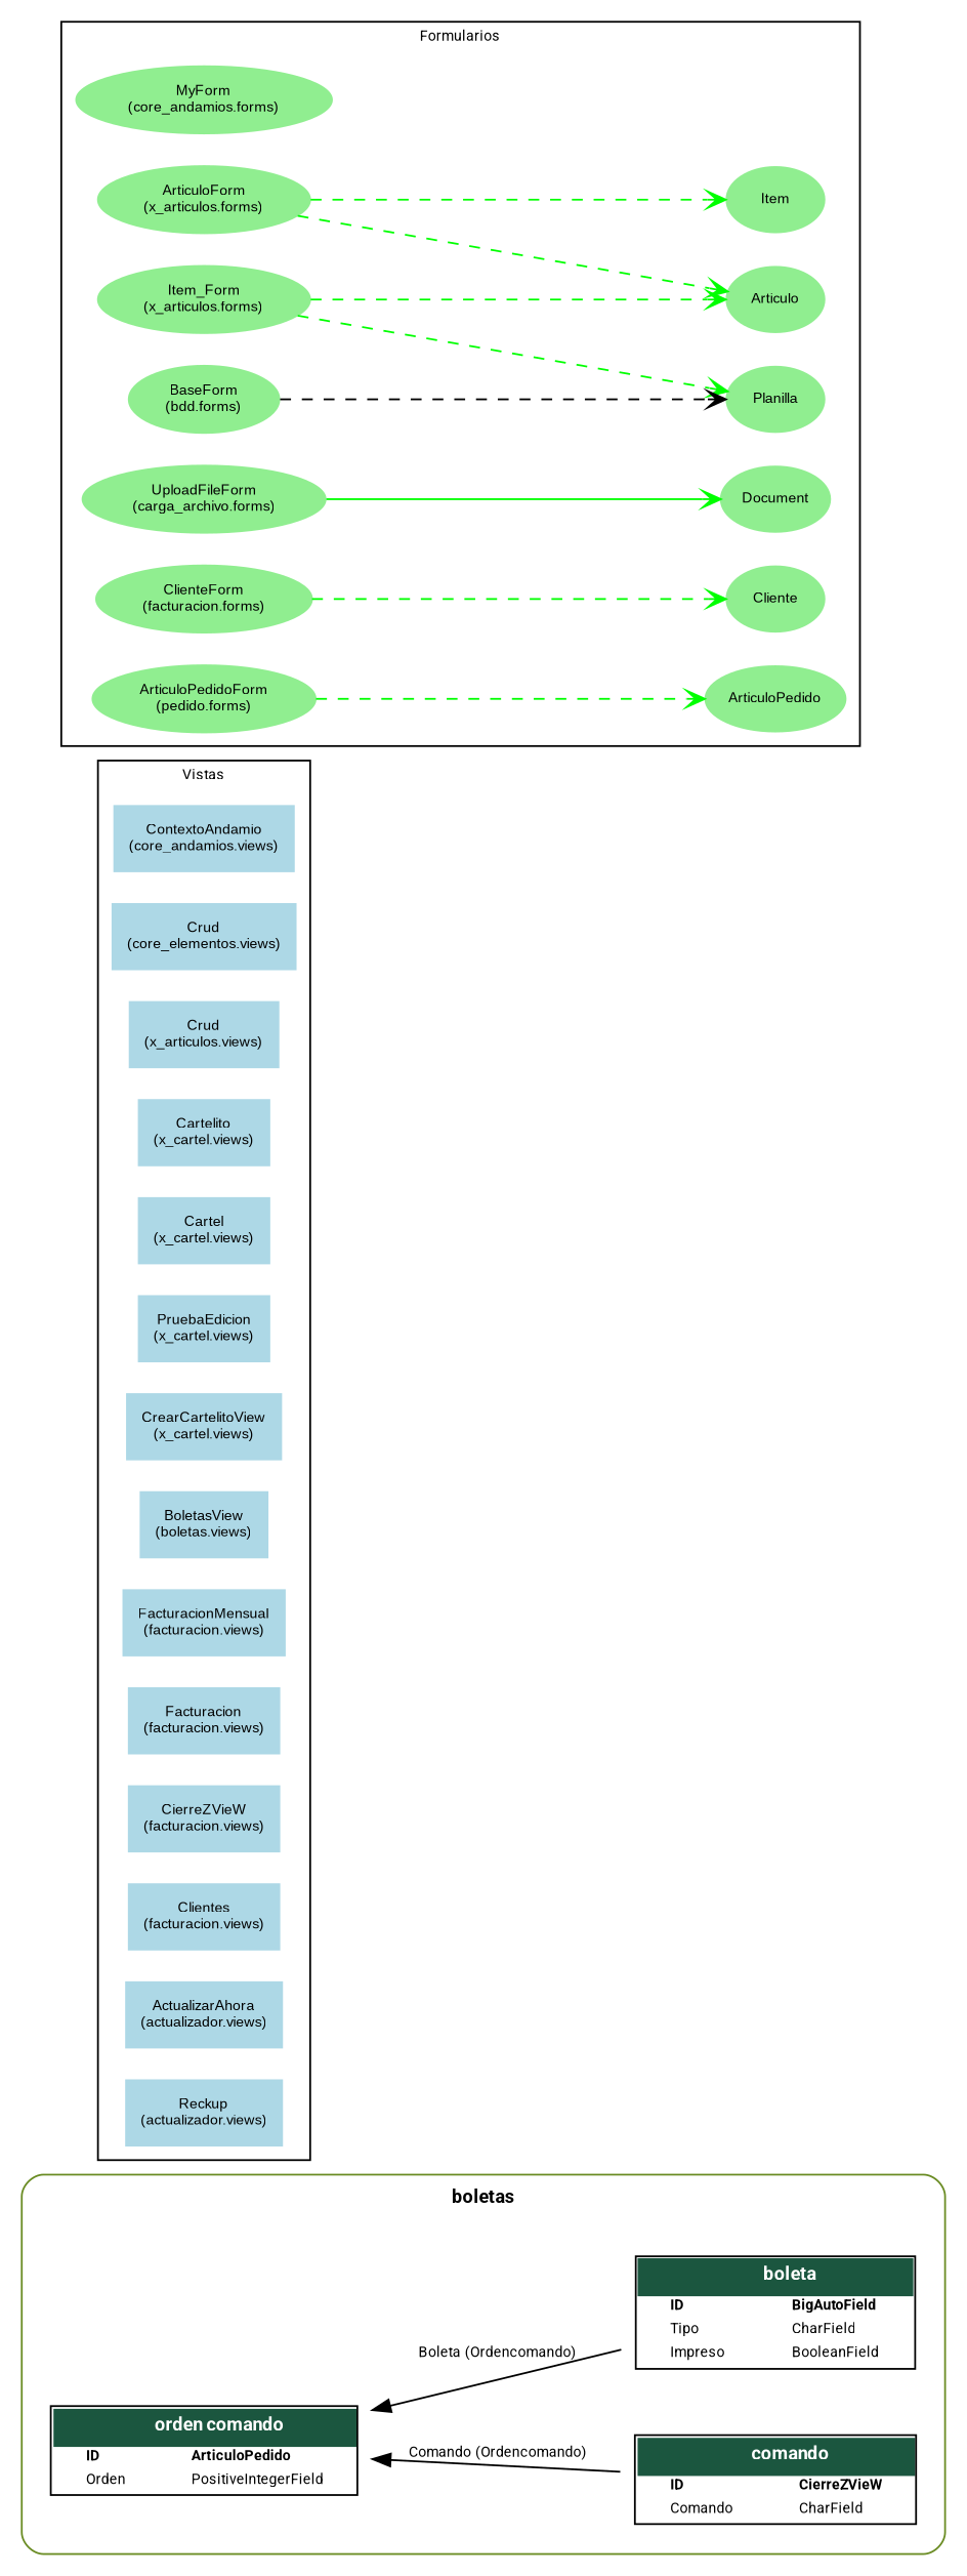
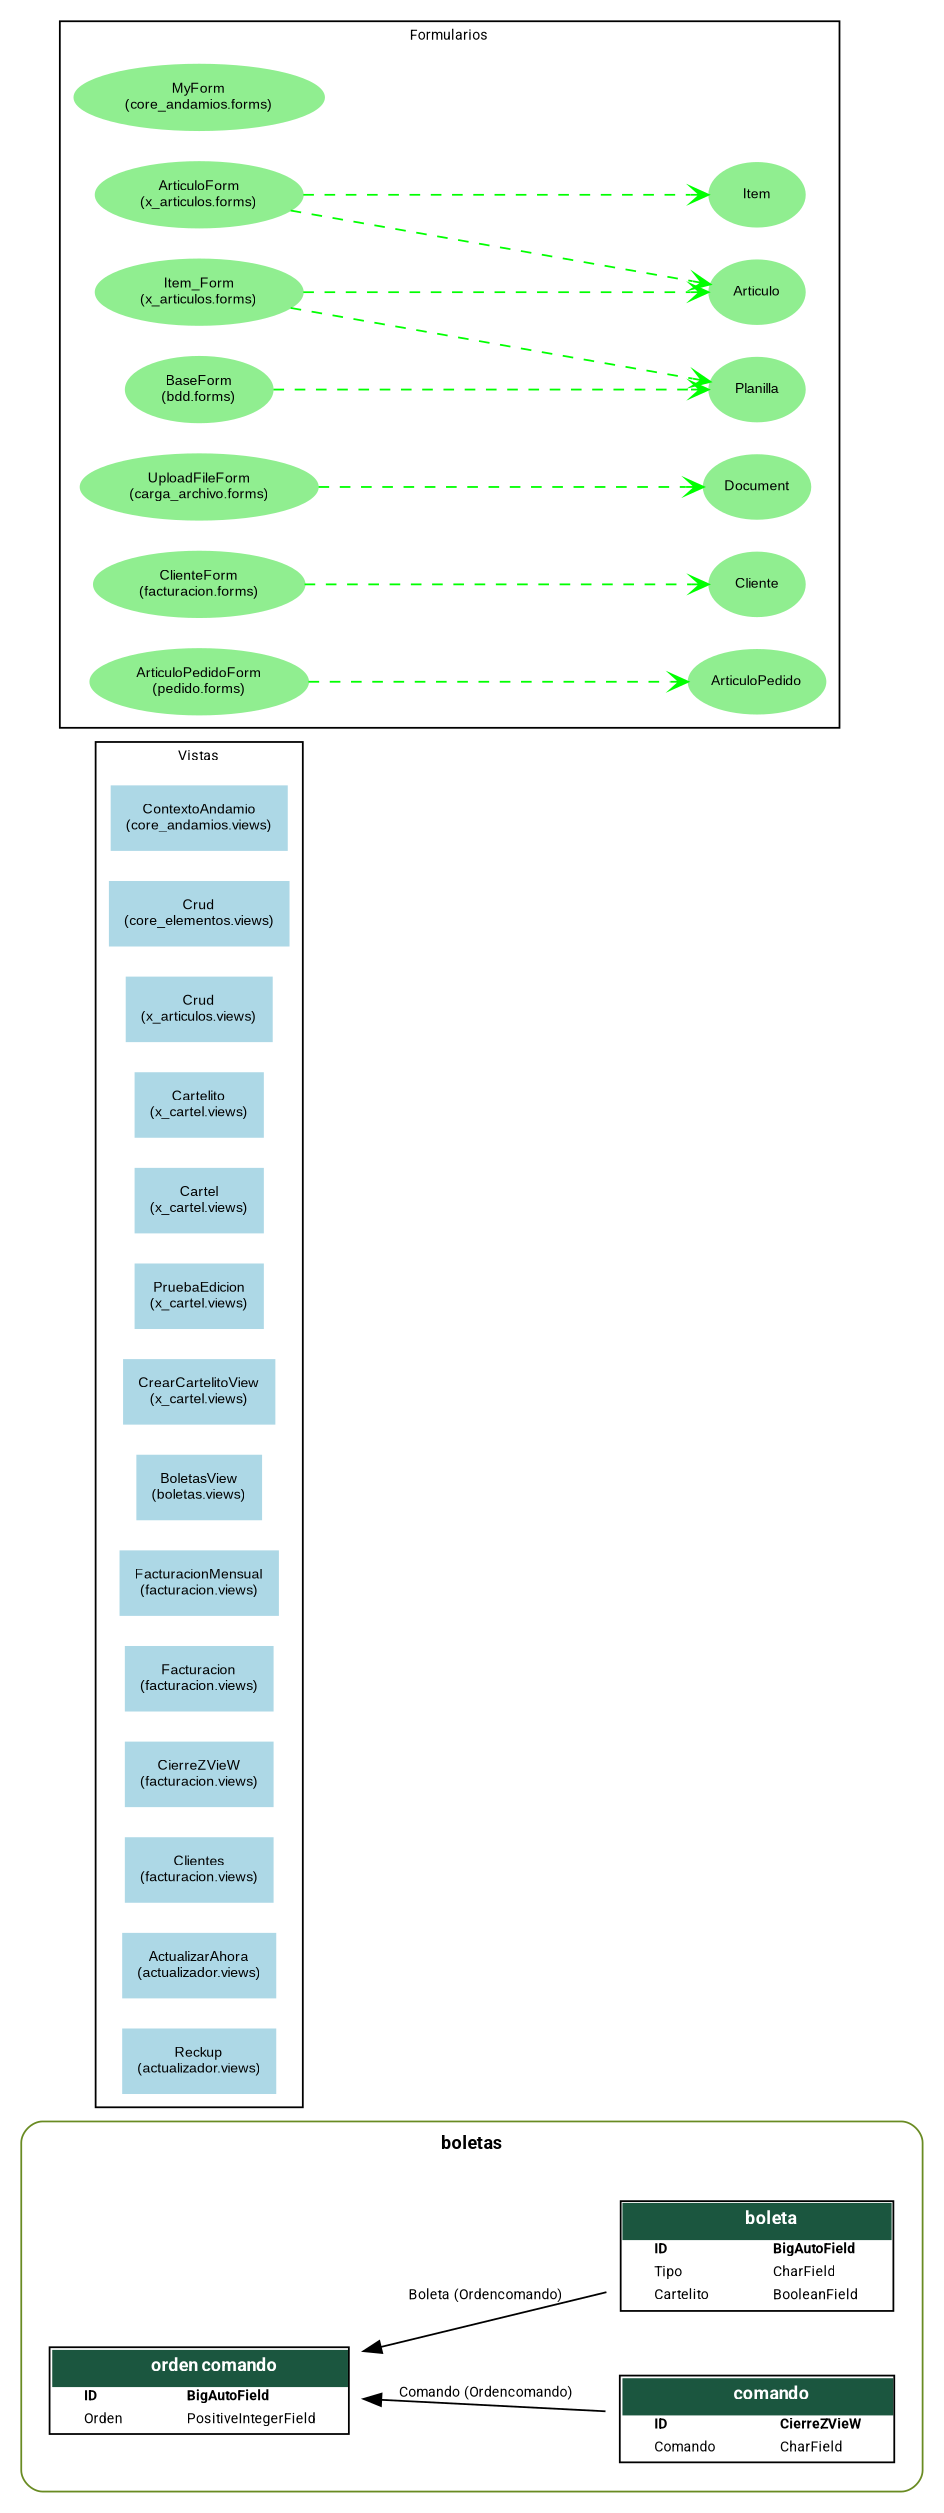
  digraph {
    fontname=Roboto
    fontsize=8
    rankdir=LR
    splines=true
    node [fontname=Arial fontsize=8 shape=box color=lightblue style=filled]
    edge [arrowhead=vee fontname=Roboto fontsize=8 color=green style=dashed]
    n1 [fontname=Roboto height=0.91667 label=<       <TABLE BGCOLOR="white" BORDER="1" CELLBORDER="0" CELLSPACING="0">       <TR><TD COLSPAN="2" CELLPADDING="5" ALIGN="CENTER" BGCOLOR="#1b563f">       <FONT FACE="Roboto" COLOR="white" POINT-SIZE="10"><B>       comando       </B></FONT></TD></TR>                 <TR><TD ALIGN="LEFT" BORDER="0">       <FONT FACE="Roboto"><B>ID</B></FONT>       </TD><TD ALIGN="LEFT">       <FONT FACE="Roboto"><B>CierreZVieW</B></FONT>       </TD></TR>                      <TR><TD ALIGN="LEFT" BORDER="0">       <FONT FACE="Roboto">Comando</FONT>       </TD><TD ALIGN="LEFT">       <FONT FACE="Roboto">CharField</FONT>       </TD></TR>                 </TABLE>       > shape=plaintext width=2.3194 color="" style=""]
-   n2 [fontname=Roboto height=1.1389 label=<       <TABLE BGCOLOR="white" BORDER="1" CELLBORDER="0" CELLSPACING="0">       <TR><TD COLSPAN="2" CELLPADDING="5" ALIGN="CENTER" BGCOLOR="#1b563f">       <FONT FACE="Roboto" COLOR="white" POINT-SIZE="10"><B>       boleta       </B></FONT></TD></TR>                 <TR><TD ALIGN="LEFT" BORDER="0">       <FONT FACE="Roboto"><B>ID</B></FONT>       </TD><TD ALIGN="LEFT">       <FONT FACE="Roboto"><B>BigAutoField</B></FONT>       </TD></TR>                      <TR><TD ALIGN="LEFT" BORDER="0">       <FONT FACE="Roboto">Tipo</FONT>       </TD><TD ALIGN="LEFT">       <FONT FACE="Roboto">CharField</FONT>       </TD></TR>                      <TR><TD ALIGN="LEFT" BORDER="0">       <FONT FACE="Roboto">Impreso</FONT>       </TD><TD ALIGN="LEFT">       <FONT FACE="Roboto">BooleanField</FONT>       </TD></TR>                 </TABLE>       > shape=plaintext width=2.25 color="" style=""]
-   n3 [fontname=Roboto height=0.91667 label=<       <TABLE BGCOLOR="white" BORDER="1" CELLBORDER="0" CELLSPACING="0">       <TR><TD COLSPAN="2" CELLPADDING="5" ALIGN="CENTER" BGCOLOR="#1b563f">       <FONT FACE="Roboto" COLOR="white" POINT-SIZE="10"><B>       orden comando       </B></FONT></TD></TR>                 <TR><TD ALIGN="LEFT" BORDER="0">       <FONT FACE="Roboto"><B>ID</B></FONT>       </TD><TD ALIGN="LEFT">       <FONT FACE="Roboto"><B>ArticuloPedido</B></FONT>       </TD></TR>                      <TR><TD ALIGN="LEFT" BORDER="0">       <FONT FACE="Roboto">Orden</FONT>       </TD><TD ALIGN="LEFT">       <FONT FACE="Roboto">PositiveIntegerField</FONT>       </TD></TR>                 </TABLE>       > shape=plaintext width=2.4861 color="" style=""]
+   n2 [fontname=Roboto height=1.1389 label=<       <TABLE BGCOLOR="white" BORDER="1" CELLBORDER="0" CELLSPACING="0">       <TR><TD COLSPAN="2" CELLPADDING="5" ALIGN="CENTER" BGCOLOR="#1b563f">       <FONT FACE="Roboto" COLOR="white" POINT-SIZE="10"><B>       boleta       </B></FONT></TD></TR>                 <TR><TD ALIGN="LEFT" BORDER="0">       <FONT FACE="Roboto"><B>ID</B></FONT>       </TD><TD ALIGN="LEFT">       <FONT FACE="Roboto"><B>BigAutoField</B></FONT>       </TD></TR>                      <TR><TD ALIGN="LEFT" BORDER="0">       <FONT FACE="Roboto">Tipo</FONT>       </TD><TD ALIGN="LEFT">       <FONT FACE="Roboto">CharField</FONT>       </TD></TR>                      <TR><TD ALIGN="LEFT" BORDER="0">       <FONT FACE="Roboto">Cartelito</FONT>       </TD><TD ALIGN="LEFT">       <FONT FACE="Roboto">BooleanField</FONT>       </TD></TR>                 </TABLE>       > shape=plaintext width=2.25 color="" style=""]
+   n3 [fontname=Roboto height=0.91667 label=<       <TABLE BGCOLOR="white" BORDER="1" CELLBORDER="0" CELLSPACING="0">       <TR><TD COLSPAN="2" CELLPADDING="5" ALIGN="CENTER" BGCOLOR="#1b563f">       <FONT FACE="Roboto" COLOR="white" POINT-SIZE="10"><B>       orden comando       </B></FONT></TD></TR>                 <TR><TD ALIGN="LEFT" BORDER="0">       <FONT FACE="Roboto"><B>ID</B></FONT>       </TD><TD ALIGN="LEFT">       <FONT FACE="Roboto"><B>BigAutoField</B></FONT>       </TD></TR>                      <TR><TD ALIGN="LEFT" BORDER="0">       <FONT FACE="Roboto">Orden</FONT>       </TD><TD ALIGN="LEFT">       <FONT FACE="Roboto">PositiveIntegerField</FONT>       </TD></TR>                 </TABLE>       > shape=plaintext width=2.4861 color="" style=""]
    n4 [label="ContextoAndamio\n(core_andamios.views)"]
    n5 [label="Crud\n(core_elementos.views)"]
    n6 [label="Crud\n(x_articulos.views)"]
    n7 [label="Cartelito\n(x_cartel.views)"]
    n8 [label="Cartel\n(x_cartel.views)"]
    n9 [label="PruebaEdicion\n(x_cartel.views)"]
    n10 [label="CrearCartelitoView\n(x_cartel.views)"]
    n11 [label="BoletasView\n(boletas.views)"]
    n12 [label="FacturacionMensual\n(facturacion.views)"]
    n13 [label="Facturacion\n(facturacion.views)"]
    n14 [label="CierreZVieW\n(facturacion.views)"]
    n15 [label="Clientes\n(facturacion.views)"]
    n16 [label="ActualizarAhora\n(actualizador.views)"]
    n17 [label="Reckup\n(actualizador.views)"]
    n18 [color=lightgreen label="MyForm\n(core_andamios.forms)" shape=ellipse]
    n19 [color=lightgreen label="ArticuloForm\n(x_articulos.forms)" shape=ellipse]
    Articulo [color=lightgreen shape=ellipse]
    Item [color=lightgreen shape=ellipse]
    n22 [color=lightgreen label="Item_Form\n(x_articulos.forms)" shape=ellipse]
    n23 [color=lightgreen label="BaseForm\n(bdd.forms)" shape=ellipse]
    Planilla [color=lightgreen shape=ellipse]
    n25 [color=lightgreen label="UploadFileForm\n(carga_archivo.forms)" shape=ellipse]
    Document [color=lightgreen shape=ellipse]
    n27 [color=lightgreen label="ClienteForm\n(facturacion.forms)" shape=ellipse]
    Cliente [color=lightgreen shape=ellipse]
    n29 [color=lightgreen label="ArticuloPedidoForm\n(pedido.forms)" shape=ellipse]
    ArticuloPedido [color=lightgreen shape=ellipse]
    subgraph cluster_1 {
      color=olivedrab4
      label=<           <TABLE BORDER="0" CELLBORDER="0" CELLSPACING="0">           <TR><TD COLSPAN="2" CELLPADDING="4" ALIGN="CENTER">           <FONT FACE="Roboto" COLOR="Black" POINT-SIZE="10">           <B>boletas</B>           </FONT>           </TD></TR>           </TABLE>           >
      style=rounded
      n1
      n2
      n3
    }
    subgraph cluster_2 {
      label=Vistas
      n4
      n5
      n6
      n7
      n8
      n9
      n10
      n11
      n12
      n13
      n14
      n15
      n16
      n17
    }
    subgraph cluster_3 {
      label=Formularios
      n18
      n19
      Articulo
      Item
      n22
      n23
      Planilla
      n25
      Document
      n27
      Cliente
      n29
      ArticuloPedido
    }
    n3 -> n1 [arrowhead=none arrowtail=normal dir=both label=" Comando (Ordencomando)" color="" style=""]
    n3 -> n2 [arrowhead=none arrowtail=normal dir=both label=" Boleta (Ordencomando)" color="" style=""]
    n19 -> Articulo
    n19 -> Item
    n22 -> Articulo
    n22 -> Planilla
-   n23 -> Planilla [color=black]
-   n25 -> Document [style=solid]
+   n23 -> Planilla
+   n25 -> Document
    n27 -> Cliente
    n29 -> ArticuloPedido
  }
